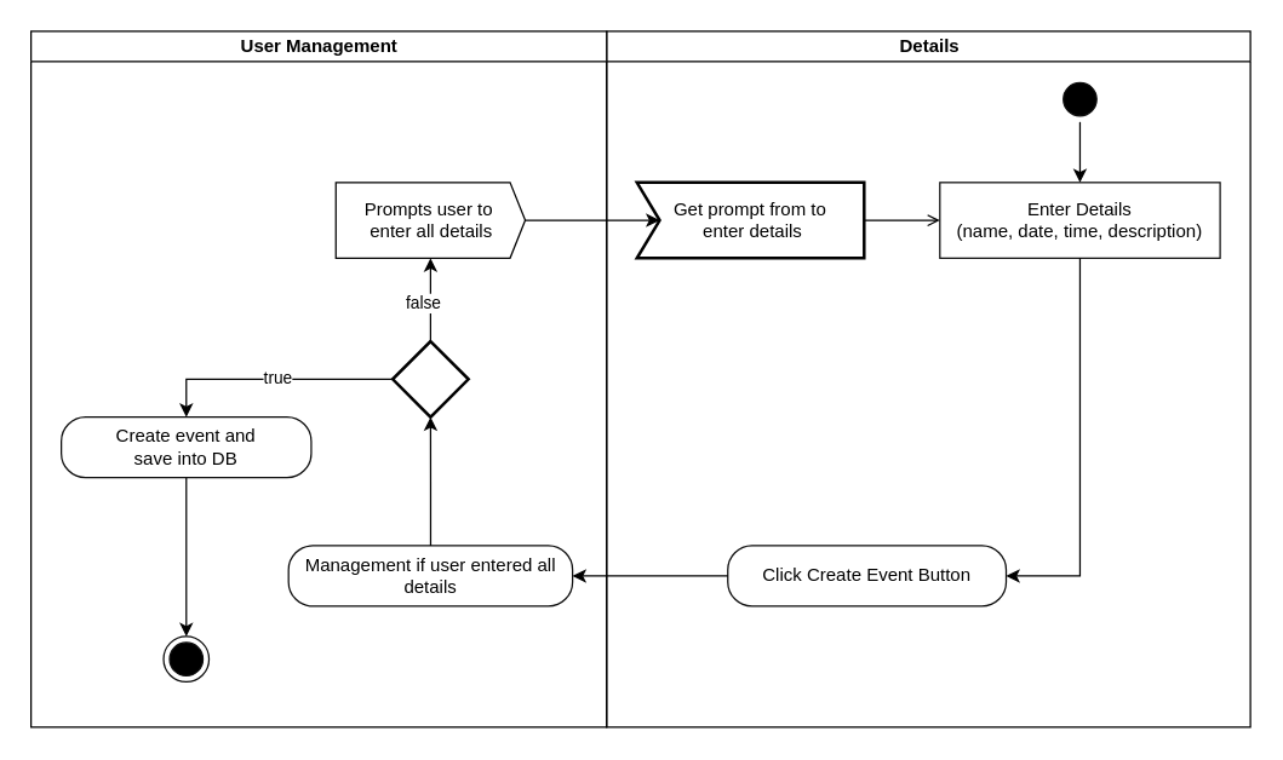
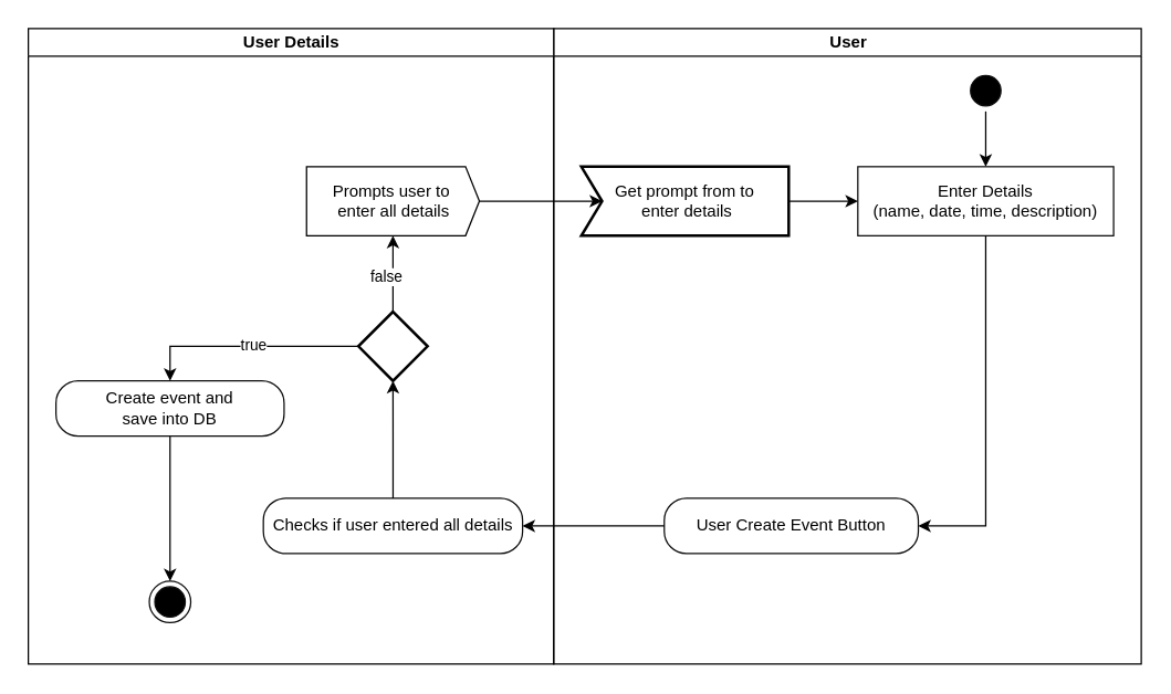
  <mxCell id="0" />
  <mxCell id="1" parent="0" />
- <mxCell id="2" value="Details" style="swimlane;startSize=20;html=1;" vertex="1" parent="1"><mxGeometry x="400" y="20" width="425" height="460" as="geometry" /></mxCell>
+ <mxCell id="2" value="User" style="swimlane;startSize=20;html=1;" vertex="1" parent="1"><mxGeometry x="400" y="20" width="425" height="460" as="geometry" /></mxCell>
  <mxCell id="3" value="" style="ellipse;html=1;shape=startState;fillColor=#000000;strokeColor=#0D0D0D;" parent="2" vertex="1"><mxGeometry x="297.5" y="30" width="30" height="30" as="geometry" /></mxCell>
  <mxCell id="4" value="Enter Details&lt;div&gt;(name, date, time, description)&lt;/div&gt;" style="whiteSpace=wrap;html=1;arcSize=40;fontColor=#000000;fillColor=#FFFFFF;strokeColor=#0D0D0D;rounded=0;" parent="2" vertex="1"><mxGeometry x="220" y="100" width="185" height="50" as="geometry" /></mxCell>
  <mxCell id="5" style="edgeStyle=orthogonalEdgeStyle;rounded=0;orthogonalLoop=1;jettySize=auto;html=1;entryX=0.5;entryY=0;entryDx=0;entryDy=0;exitX=0.5;exitY=1;exitDx=0;exitDy=0;" parent="2" source="3" target="4" edge="1"><mxGeometry relative="1" as="geometry"><mxPoint x="312.5" y="40" as="sourcePoint" /></mxGeometry></mxCell>
- <mxCell id="6" value="Click Create Event Button" style="rounded=1;whiteSpace=wrap;html=1;arcSize=40;fontColor=#000000;fillColor=#FFFFFF;strokeColor=#0D0D0D;" parent="2" vertex="1"><mxGeometry x="80" y="340" width="183.75" height="40" as="geometry" /></mxCell>
+ <mxCell id="6" value="User Create Event Button" style="rounded=1;whiteSpace=wrap;html=1;arcSize=40;fontColor=#000000;fillColor=#FFFFFF;strokeColor=#0D0D0D;" parent="2" vertex="1"><mxGeometry x="80" y="340" width="183.75" height="40" as="geometry" /></mxCell>
  <mxCell id="7" style="edgeStyle=orthogonalEdgeStyle;rounded=0;orthogonalLoop=1;jettySize=auto;html=1;entryX=1;entryY=0.5;entryDx=0;entryDy=0;" parent="2" source="4" target="6" edge="1"><mxGeometry relative="1" as="geometry" /></mxCell>
- <mxCell id="8" style="edgeStyle=orthogonalEdgeStyle;rounded=0;orthogonalLoop=1;jettySize=auto;html=1;entryX=0;entryY=0.5;entryDx=0;entryDy=0;endArrow=open;" edge="1" parent="2" source="9" target="4"><mxGeometry relative="1" as="geometry" /></mxCell>
+ <mxCell id="8" style="edgeStyle=orthogonalEdgeStyle;rounded=0;orthogonalLoop=1;jettySize=auto;html=1;entryX=0;entryY=0.5;entryDx=0;entryDy=0;" edge="1" parent="2" source="9" target="4"><mxGeometry relative="1" as="geometry" /></mxCell>
  <mxCell id="9" value="Get prompt from to&lt;div&gt;&amp;nbsp;enter details&lt;/div&gt;" style="html=1;shape=mxgraph.sysml.accEvent;strokeWidth=2;whiteSpace=wrap;align=center;rotation=0;" parent="2" vertex="1"><mxGeometry x="20" y="100" width="150" height="50" as="geometry" /></mxCell>
- <mxCell id="10" value="User Management" style="swimlane;startSize=20;html=1;" vertex="1" parent="1"><mxGeometry x="20" y="20" width="380" height="460" as="geometry" /></mxCell>
- <mxCell id="11" value="Management if user entered all details" style="rounded=1;whiteSpace=wrap;html=1;arcSize=40;fontColor=#000000;fillColor=#FFFFFF;strokeColor=#0D0D0D;" parent="10" vertex="1"><mxGeometry x="170" y="340" width="187.5" height="40" as="geometry" /></mxCell>
+ <mxCell id="10" value="User Details" style="swimlane;startSize=20;html=1;" vertex="1" parent="1"><mxGeometry x="20" y="20" width="380" height="460" as="geometry" /></mxCell>
+ <mxCell id="11" value="Checks if user entered all details" style="rounded=1;whiteSpace=wrap;html=1;arcSize=40;fontColor=#000000;fillColor=#FFFFFF;strokeColor=#0D0D0D;" parent="10" vertex="1"><mxGeometry x="170" y="340" width="187.5" height="40" as="geometry" /></mxCell>
  <mxCell id="12" style="edgeStyle=orthogonalEdgeStyle;rounded=0;orthogonalLoop=1;jettySize=auto;html=1;entryX=0.5;entryY=0;entryDx=0;entryDy=0;" edge="1" parent="10" source="14" target="20"><mxGeometry relative="1" as="geometry" /></mxCell>
  <mxCell id="13" value="true" style="edgeLabel;html=1;align=center;verticalAlign=middle;resizable=0;points=[];" vertex="1" connectable="0" parent="12"><mxGeometry x="-0.06" y="-2" relative="1" as="geometry"><mxPoint as="offset" /></mxGeometry></mxCell>
  <mxCell id="14" value="" style="strokeWidth=2;html=1;shape=mxgraph.flowchart.decision;whiteSpace=wrap;" parent="10" vertex="1"><mxGeometry x="238.75" y="205" width="50" height="50" as="geometry" /></mxCell>
  <mxCell id="15" style="edgeStyle=orthogonalEdgeStyle;rounded=0;orthogonalLoop=1;jettySize=auto;html=1;entryX=0.5;entryY=1;entryDx=0;entryDy=0;entryPerimeter=0;" edge="1" parent="10" source="11" target="14"><mxGeometry relative="1" as="geometry" /></mxCell>
  <mxCell id="16" value="Prompts user to&amp;nbsp;&lt;div&gt;enter all details&lt;/div&gt;" style="html=1;shadow=0;dashed=0;align=center;verticalAlign=middle;shape=mxgraph.arrows2.arrow;dy=0;dx=10;notch=0;rotation=0;" parent="10" vertex="1"><mxGeometry x="201.25" y="100" width="125" height="50" as="geometry" /></mxCell>
  <mxCell id="17" style="edgeStyle=orthogonalEdgeStyle;rounded=0;orthogonalLoop=1;jettySize=auto;html=1;" edge="1" parent="10" source="14" target="16"><mxGeometry relative="1" as="geometry" /></mxCell>
  <mxCell id="18" value="false" style="edgeLabel;html=1;align=center;verticalAlign=middle;resizable=0;points=[];" vertex="1" connectable="0" parent="17"><mxGeometry x="-0.073" y="5" relative="1" as="geometry"><mxPoint y="-1" as="offset" /></mxGeometry></mxCell>
  <mxCell id="19" style="edgeStyle=orthogonalEdgeStyle;rounded=0;orthogonalLoop=1;jettySize=auto;html=1;entryX=0.5;entryY=0;entryDx=0;entryDy=0;" edge="1" parent="10" source="20" target="21"><mxGeometry relative="1" as="geometry" /></mxCell>
  <mxCell id="20" value="Create event and&lt;div&gt;save into DB&lt;/div&gt;" style="rounded=1;whiteSpace=wrap;html=1;arcSize=40;fontColor=#000000;fillColor=#FFFFFF;strokeColor=#0D0D0D;" parent="10" vertex="1"><mxGeometry x="20" y="255" width="165" height="40" as="geometry" /></mxCell>
  <mxCell id="21" value="" style="ellipse;html=1;shape=endState;fillColor=#000000;strokeColor=#0D0D0D;" parent="10" vertex="1"><mxGeometry x="87.5" y="400" width="30" height="30" as="geometry" /></mxCell>
  <mxCell id="22" style="edgeStyle=orthogonalEdgeStyle;rounded=0;orthogonalLoop=1;jettySize=auto;html=1;entryX=1;entryY=0.5;entryDx=0;entryDy=0;" edge="1" parent="1" source="6" target="11"><mxGeometry relative="1" as="geometry" /></mxCell>
  <mxCell id="23" style="edgeStyle=orthogonalEdgeStyle;rounded=0;orthogonalLoop=1;jettySize=auto;html=1;entryX=0;entryY=0.5;entryDx=15;entryDy=0;entryPerimeter=0;" edge="1" parent="1" source="16" target="9"><mxGeometry relative="1" as="geometry" /></mxCell>
